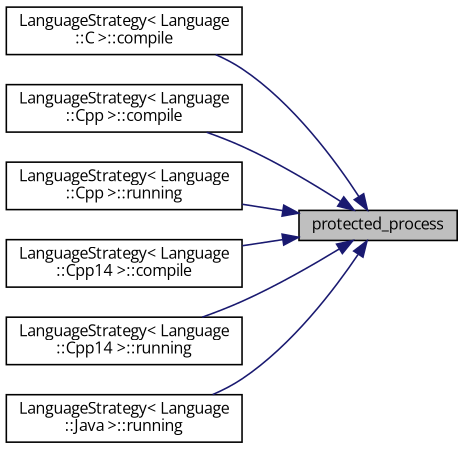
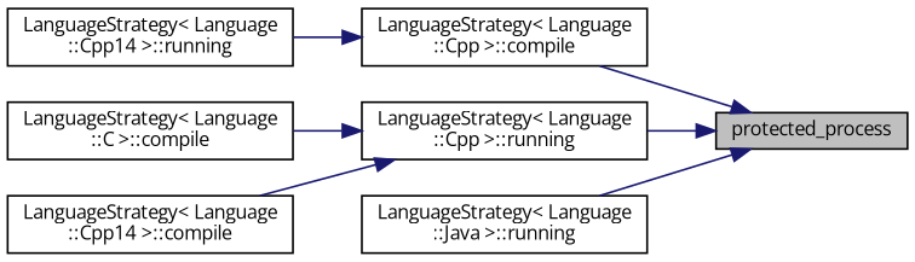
  digraph {
    fontname="Open Sans"
    rankdir=RL
    node [color=black fillcolor=white fontname="Open Sans" fontsize=10 shape=record style=filled]
    edge [color=midnightblue dir=back fontname="Open Sans" fontsize=10 labelfontname=Helvetica labelfontsize=10 style=solid]
    n1 [fillcolor=grey75 fontcolor=black height=0.2 label=protected_process width=0.4]
    n2 [height=0.2 label="LanguageStrategy\< Language\l::C \>::compile" width=0.4]
    n3 [height=0.2 label="LanguageStrategy\< Language\l::Cpp \>::compile" width=0.4]
    n4 [height=0.2 label="LanguageStrategy\< Language\l::Cpp \>::running" width=0.4]
    n5 [height=0.2 label="LanguageStrategy\< Language\l::Cpp14 \>::compile" width=0.4]
    n6 [height=0.2 label="LanguageStrategy\< Language\l::Cpp14 \>::running" width=0.4]
    n7 [height=0.2 label="LanguageStrategy\< Language\l::Java \>::running" width=0.4]
-   n1 -> n2
+   n4 -> n2
    n1 -> n3
    n1 -> n4
-   n1 -> n5
-   n1 -> n6
+   n4 -> n5
+   n3 -> n6
    n1 -> n7
  }
